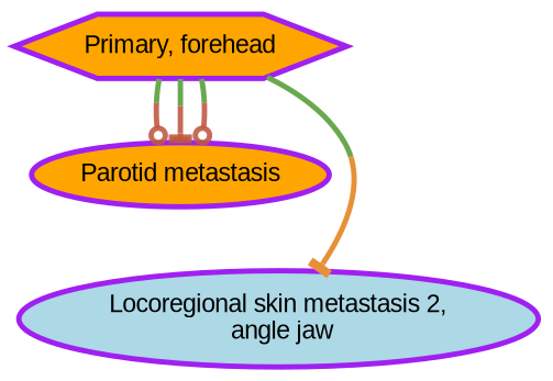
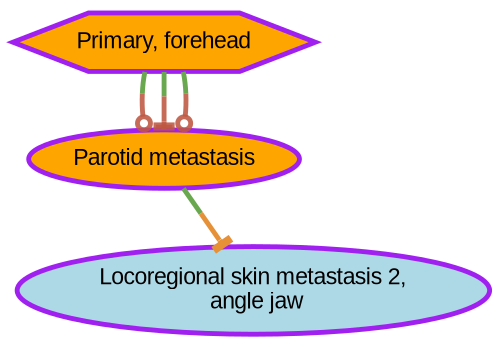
  digraph {
    node [color=purple fillcolor=orange fontname=Arial penwidth=3.0 shape=ellipse style=filled]
    edge [arrowhead=odot color="#6aa84f;0.5:#be5742e1" penwidth=3]
    "Parotid metastasis"
    "Primary, forehead" [shape=hexagon]
    "Locoregional skin metastasis 2,\n angle jaw" [fillcolor=lightblue]
    "Primary, forehead" -> "Parotid metastasis"
    "Primary, forehead" -> "Parotid metastasis" [arrowhead=tee]
    "Primary, forehead" -> "Parotid metastasis"
-   "Primary, forehead" -> "Locoregional skin metastasis 2,\n angle jaw" [arrowhead=tee color="#6aa84f;0.5:#e69138"]
+   "Parotid metastasis" -> "Locoregional skin metastasis 2,\n angle jaw" [arrowhead=tee color="#6aa84f;0.5:#e69138"]
  }
